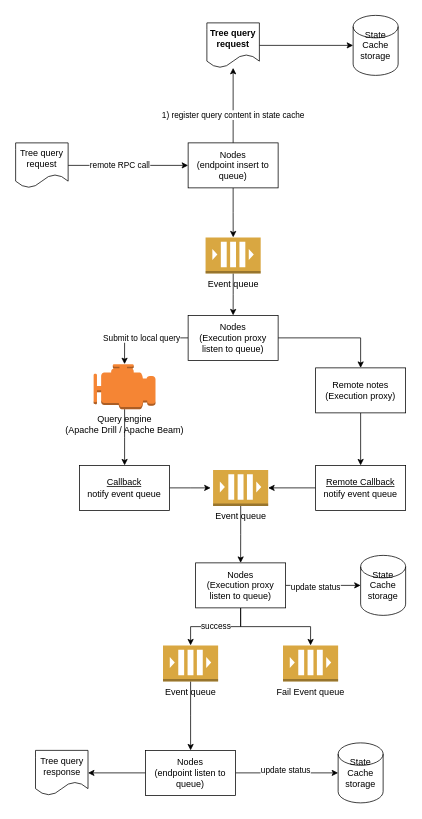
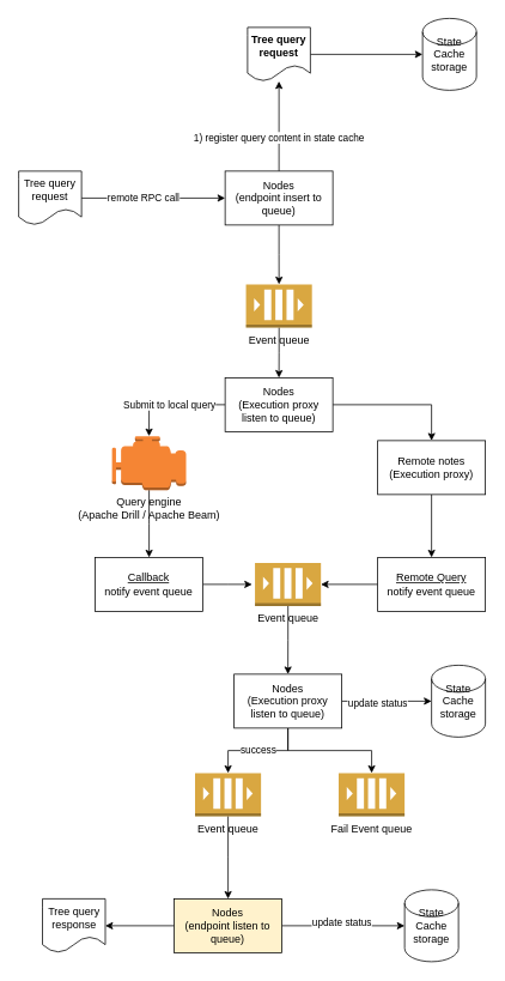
  <mxCell id="0" />
  <mxCell id="1" parent="0" />
  <mxCell id="2" value="State Cache&lt;br&gt;storage" style="shape=cylinder2;whiteSpace=wrap;html=1;boundedLbl=1;backgroundOutline=1;size=15;" vertex="1" parent="1"><mxGeometry x="470" y="20" width="60" height="80" as="geometry" /></mxCell>
  <mxCell id="3" style="edgeStyle=orthogonalEdgeStyle;rounded=0;orthogonalLoop=1;jettySize=auto;html=1;entryX=0;entryY=0.5;entryDx=0;entryDy=0;" edge="1" parent="1" source="5" target="9"><mxGeometry relative="1" as="geometry" /></mxCell>
  <mxCell id="4" value="remote RPC call" style="edgeLabel;html=1;align=center;verticalAlign=middle;resizable=0;points=[];" vertex="1" connectable="0" parent="3"><mxGeometry x="-0.147" y="1" relative="1" as="geometry"><mxPoint as="offset" /></mxGeometry></mxCell>
  <mxCell id="5" value="Tree query request" style="shape=document;whiteSpace=wrap;html=1;boundedLbl=1;" vertex="1" parent="1"><mxGeometry x="20" y="190" width="70" height="60" as="geometry" /></mxCell>
  <mxCell id="6" style="edgeStyle=orthogonalEdgeStyle;rounded=0;orthogonalLoop=1;jettySize=auto;html=1;" edge="1" parent="1" source="9" target="11"><mxGeometry relative="1" as="geometry" /></mxCell>
  <mxCell id="7" value="1) register query content in state cache" style="edgeLabel;html=1;align=center;verticalAlign=middle;resizable=0;points=[];" vertex="1" connectable="0" parent="6"><mxGeometry x="-0.25" y="1" relative="1" as="geometry"><mxPoint as="offset" /></mxGeometry></mxCell>
  <mxCell id="8" style="edgeStyle=orthogonalEdgeStyle;rounded=0;orthogonalLoop=1;jettySize=auto;html=1;" edge="1" parent="1" source="9" target="15"><mxGeometry relative="1" as="geometry" /></mxCell>
  <mxCell id="9" value="Nodes&lt;br&gt;(endpoint insert to queue)" style="rounded=0;whiteSpace=wrap;html=1;" vertex="1" parent="1"><mxGeometry x="250" y="190" width="120" height="60" as="geometry" /></mxCell>
  <mxCell id="10" style="edgeStyle=orthogonalEdgeStyle;rounded=0;orthogonalLoop=1;jettySize=auto;html=1;" edge="1" parent="1" source="11" target="2"><mxGeometry relative="1" as="geometry" /></mxCell>
  <mxCell id="11" value="Tree query request" style="shape=document;whiteSpace=wrap;html=1;boundedLbl=1;fontStyle=1" vertex="1" parent="1"><mxGeometry x="275" y="30" width="70" height="60" as="geometry" /></mxCell>
  <mxCell id="12" style="edgeStyle=orthogonalEdgeStyle;rounded=0;orthogonalLoop=1;jettySize=auto;html=1;" edge="1" parent="1" source="13" target="38"><mxGeometry relative="1" as="geometry" /></mxCell>
  <mxCell id="13" value="Query engine&lt;br&gt;(Apache Drill / Apache Beam)" style="outlineConnect=0;dashed=0;verticalLabelPosition=bottom;verticalAlign=top;align=center;html=1;shape=mxgraph.aws3.emr_engine;fillColor=#F58534;gradientColor=none;" vertex="1" parent="1"><mxGeometry x="124" y="485" width="82.5" height="60" as="geometry" /></mxCell>
  <mxCell id="14" style="edgeStyle=orthogonalEdgeStyle;rounded=0;orthogonalLoop=1;jettySize=auto;html=1;" edge="1" parent="1" source="15" target="19"><mxGeometry relative="1" as="geometry" /></mxCell>
  <mxCell id="15" value="Event queue" style="outlineConnect=0;dashed=0;verticalLabelPosition=bottom;verticalAlign=top;align=center;html=1;shape=mxgraph.aws3.queue;fillColor=#D9A741;gradientColor=none;" vertex="1" parent="1"><mxGeometry x="273.25" y="316" width="73.5" height="48" as="geometry" /></mxCell>
  <mxCell id="16" style="edgeStyle=orthogonalEdgeStyle;rounded=0;orthogonalLoop=1;jettySize=auto;html=1;entryX=0.5;entryY=0;entryDx=0;entryDy=0;entryPerimeter=0;" edge="1" parent="1" source="19" target="13"><mxGeometry relative="1" as="geometry" /></mxCell>
  <mxCell id="17" value="Submit to local query" style="edgeLabel;html=1;align=center;verticalAlign=middle;resizable=0;points=[];" vertex="1" connectable="0" parent="16"><mxGeometry x="0.053" y="-1" relative="1" as="geometry"><mxPoint as="offset" /></mxGeometry></mxCell>
  <mxCell id="18" style="edgeStyle=orthogonalEdgeStyle;rounded=0;orthogonalLoop=1;jettySize=auto;html=1;entryX=0.5;entryY=0;entryDx=0;entryDy=0;" edge="1" parent="1" source="19" target="34"><mxGeometry relative="1" as="geometry" /></mxCell>
  <mxCell id="19" value="Nodes&lt;br&gt;(Execution proxy listen to queue)" style="rounded=0;whiteSpace=wrap;html=1;" vertex="1" parent="1"><mxGeometry x="250" y="420" width="120" height="60" as="geometry" /></mxCell>
  <mxCell id="20" value="success" style="edgeStyle=orthogonalEdgeStyle;rounded=0;orthogonalLoop=1;jettySize=auto;html=1;" edge="1" parent="1" source="24" target="26"><mxGeometry relative="1" as="geometry" /></mxCell>
  <mxCell id="21" style="edgeStyle=orthogonalEdgeStyle;rounded=0;orthogonalLoop=1;jettySize=auto;html=1;entryX=0.5;entryY=0;entryDx=0;entryDy=0;entryPerimeter=0;" edge="1" parent="1" source="24" target="27"><mxGeometry relative="1" as="geometry" /></mxCell>
  <mxCell id="22" style="edgeStyle=orthogonalEdgeStyle;rounded=0;orthogonalLoop=1;jettySize=auto;html=1;" edge="1" parent="1" source="24" target="41"><mxGeometry relative="1" as="geometry" /></mxCell>
  <mxCell id="23" value="update status" style="edgeLabel;html=1;align=center;verticalAlign=middle;resizable=0;points=[];" vertex="1" connectable="0" parent="22"><mxGeometry x="-0.22" y="-2" relative="1" as="geometry"><mxPoint as="offset" /></mxGeometry></mxCell>
  <mxCell id="24" value="Nodes&lt;br&gt;(Execution proxy listen to queue)" style="rounded=0;whiteSpace=wrap;html=1;" vertex="1" parent="1"><mxGeometry x="260" y="750" width="120" height="60" as="geometry" /></mxCell>
  <mxCell id="25" style="edgeStyle=orthogonalEdgeStyle;rounded=0;orthogonalLoop=1;jettySize=auto;html=1;" edge="1" parent="1" source="26" target="31"><mxGeometry relative="1" as="geometry" /></mxCell>
  <mxCell id="26" value="Event queue" style="outlineConnect=0;dashed=0;verticalLabelPosition=bottom;verticalAlign=top;align=center;html=1;shape=mxgraph.aws3.queue;fillColor=#D9A741;gradientColor=none;" vertex="1" parent="1"><mxGeometry x="216.5" y="860" width="73.5" height="48" as="geometry" /></mxCell>
  <mxCell id="27" value="Fail Event queue" style="outlineConnect=0;dashed=0;verticalLabelPosition=bottom;verticalAlign=top;align=center;html=1;shape=mxgraph.aws3.queue;fillColor=#D9A741;gradientColor=none;" vertex="1" parent="1"><mxGeometry x="376.5" y="860" width="73.5" height="48" as="geometry" /></mxCell>
  <mxCell id="28" style="edgeStyle=orthogonalEdgeStyle;rounded=0;orthogonalLoop=1;jettySize=auto;html=1;entryX=1;entryY=0.5;entryDx=0;entryDy=0;" edge="1" parent="1" source="31" target="32"><mxGeometry relative="1" as="geometry" /></mxCell>
  <mxCell id="29" style="edgeStyle=orthogonalEdgeStyle;rounded=0;orthogonalLoop=1;jettySize=auto;html=1;" edge="1" parent="1" source="31" target="42"><mxGeometry relative="1" as="geometry" /></mxCell>
  <mxCell id="30" value="update status" style="edgeLabel;html=1;align=center;verticalAlign=middle;resizable=0;points=[];" vertex="1" connectable="0" parent="29"><mxGeometry x="-0.038" y="4" relative="1" as="geometry"><mxPoint as="offset" /></mxGeometry></mxCell>
- <mxCell id="31" value="Nodes&lt;br&gt;(endpoint listen to queue)" style="rounded=0;whiteSpace=wrap;html=1;" vertex="1" parent="1"><mxGeometry x="193.25" y="1000" width="120" height="60" as="geometry" /></mxCell>
+ <mxCell id="31" value="Nodes&lt;br&gt;(endpoint listen to queue)" style="rounded=0;whiteSpace=wrap;html=1;fillColor=#fff2cc;" vertex="1" parent="1"><mxGeometry x="193.25" y="1000" width="120" height="60" as="geometry" /></mxCell>
  <mxCell id="32" value="Tree query response" style="shape=document;whiteSpace=wrap;html=1;boundedLbl=1;" vertex="1" parent="1"><mxGeometry x="46.5" y="1000" width="70" height="60" as="geometry" /></mxCell>
  <mxCell id="33" style="edgeStyle=orthogonalEdgeStyle;rounded=0;orthogonalLoop=1;jettySize=auto;html=1;entryX=0.5;entryY=0;entryDx=0;entryDy=0;" edge="1" parent="1" source="34" target="36"><mxGeometry relative="1" as="geometry"><Array as="points" /></mxGeometry></mxCell>
  <mxCell id="34" value="Remote notes&lt;br&gt;(Execution proxy)" style="rounded=0;whiteSpace=wrap;html=1;" vertex="1" parent="1"><mxGeometry x="420" y="490" width="120" height="60" as="geometry" /></mxCell>
  <mxCell id="35" style="edgeStyle=orthogonalEdgeStyle;rounded=0;orthogonalLoop=1;jettySize=auto;html=1;entryX=1;entryY=0.5;entryDx=0;entryDy=0;entryPerimeter=0;" edge="1" parent="1" source="36" target="40"><mxGeometry relative="1" as="geometry" /></mxCell>
- <mxCell id="36" value="&lt;u&gt;Remote Callback&lt;/u&gt;&lt;br&gt;notify event queue" style="rounded=0;whiteSpace=wrap;html=1;" vertex="1" parent="1"><mxGeometry x="420" y="620" width="120" height="60" as="geometry" /></mxCell>
+ <mxCell id="36" value="&lt;u&gt;Remote Query&lt;/u&gt;&lt;br&gt;notify event queue" style="rounded=0;whiteSpace=wrap;html=1;" vertex="1" parent="1"><mxGeometry x="420" y="620" width="120" height="60" as="geometry" /></mxCell>
  <mxCell id="37" style="edgeStyle=orthogonalEdgeStyle;rounded=0;orthogonalLoop=1;jettySize=auto;html=1;" edge="1" parent="1" source="38"><mxGeometry relative="1" as="geometry"><mxPoint x="280" y="650" as="targetPoint" /></mxGeometry></mxCell>
  <mxCell id="38" value="&lt;u&gt;Callback&lt;/u&gt;&lt;br&gt;notify event queue" style="rounded=0;whiteSpace=wrap;html=1;" vertex="1" parent="1"><mxGeometry x="105.25" y="620" width="120" height="60" as="geometry" /></mxCell>
  <mxCell id="39" style="edgeStyle=orthogonalEdgeStyle;rounded=0;orthogonalLoop=1;jettySize=auto;html=1;" edge="1" parent="1" source="40" target="24"><mxGeometry relative="1" as="geometry" /></mxCell>
  <mxCell id="40" value="Event queue" style="outlineConnect=0;dashed=0;verticalLabelPosition=bottom;verticalAlign=top;align=center;html=1;shape=mxgraph.aws3.queue;fillColor=#D9A741;gradientColor=none;" vertex="1" parent="1"><mxGeometry x="283.25" y="626" width="73.5" height="48" as="geometry" /></mxCell>
  <mxCell id="41" value="State Cache&lt;br&gt;storage" style="shape=cylinder2;whiteSpace=wrap;html=1;boundedLbl=1;backgroundOutline=1;size=15;" vertex="1" parent="1"><mxGeometry x="480" y="740" width="60" height="80" as="geometry" /></mxCell>
  <mxCell id="42" value="State Cache&lt;br&gt;storage" style="shape=cylinder2;whiteSpace=wrap;html=1;boundedLbl=1;backgroundOutline=1;size=15;" vertex="1" parent="1"><mxGeometry x="450" y="990" width="60" height="80" as="geometry" /></mxCell>
